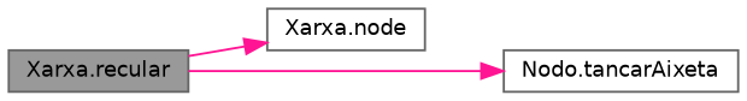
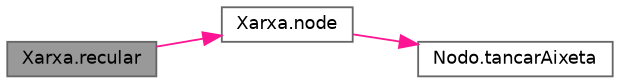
  digraph {
    rankdir=LR
    node [color=grey40 fillcolor=white fontname=Helvetica fontsize=10 shape=box style=filled]
    edge [color=deeppink fontname=Helvetica fontsize=10 labelfontname=Helvetica labelfontsize=10 style=solid]
    n1 [color=gray40 fillcolor=grey60 fontcolor=black height=0.2 label="Xarxa.recular" width=0.4]
    n2 [height=0.2 label="Xarxa.node" width=0.4]
    n3 [height=0.2 label="Nodo.tancarAixeta" width=0.4]
    n1 -> n2
-   n1 -> n3
+   n2 -> n3
  }
